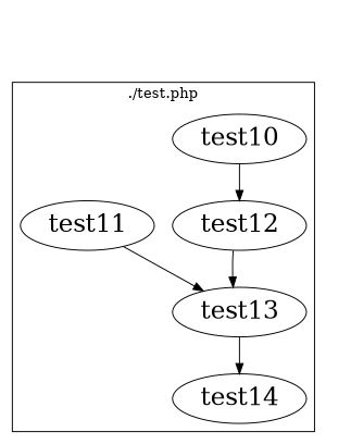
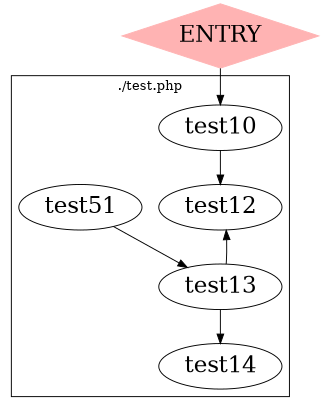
  digraph {
    node [fontsize=24]
    test10
    test13
    test14
    test12
-   test11
+   test11 [label=test51]
+   ENTRY [color="1.0 .3 1.0" shape=diamond style=filled]
    subgraph cluster_1 {
      label="./test.php"
      test10
      test13
      test14
      test12
      test11
    }
    test10 -> test12
    test13 -> test14
-   test12 -> test13
+   test13 -> test12
    test11 -> test13
+   ENTRY -> test10
  }
